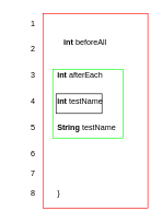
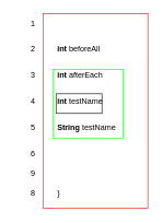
  <mxCell id="0" />
  <mxCell id="1" parent="0" />
  <mxCell id="2" value="" style="rounded=0;whiteSpace=wrap;html=1;strokeColor=#00FF00;" vertex="1" parent="1"><mxGeometry x="80" y="105" width="107.5" height="105" as="geometry" /></mxCell>
  <mxCell id="3" value="1" style="text;html=1;align=center;verticalAlign=middle;whiteSpace=wrap;rounded=0;" vertex="1" parent="1"><mxGeometry x="20" y="20" width="60" height="30" as="geometry" /></mxCell>
  <mxCell id="4" value="2" style="text;html=1;align=center;verticalAlign=middle;whiteSpace=wrap;rounded=0;" vertex="1" parent="1"><mxGeometry x="20" y="60" width="60" height="30" as="geometry" /></mxCell>
  <mxCell id="5" value="3" style="text;html=1;align=center;verticalAlign=middle;whiteSpace=wrap;rounded=0;" vertex="1" parent="1"><mxGeometry x="20" y="100" width="60" height="30" as="geometry" /></mxCell>
  <mxCell id="6" value="4" style="text;html=1;align=center;verticalAlign=middle;whiteSpace=wrap;rounded=0;" vertex="1" parent="1"><mxGeometry x="20" y="140" width="60" height="30" as="geometry" /></mxCell>
- <mxCell id="7" value="&lt;b&gt;int &lt;/b&gt;beforeAll" style="text;html=1;align=left;verticalAlign=middle;resizable=0;points=[];autosize=1;strokeColor=none;fillColor=none;" vertex="1" parent="1"><mxGeometry x="95" y="50" width="90" height="30" as="geometry" /></mxCell>
+ <mxCell id="7" value="&lt;b&gt;int &lt;/b&gt;beforeAll" style="text;html=1;align=left;verticalAlign=middle;resizable=0;points=[];autosize=1;strokeColor=none;fillColor=none;" vertex="1" parent="1"><mxGeometry x="85" y="60" width="90" height="30" as="geometry" /></mxCell>
  <mxCell id="8" value="&lt;b&gt;int &lt;/b&gt;afterEach" style="text;html=1;align=left;verticalAlign=middle;resizable=0;points=[];autosize=1;strokeColor=none;fillColor=none;" vertex="1" parent="1"><mxGeometry x="85" y="100" width="90" height="30" as="geometry" /></mxCell>
  <mxCell id="9" value="&lt;b&gt;int &lt;/b&gt;testName" style="text;html=1;align=left;verticalAlign=middle;resizable=0;points=[];autosize=1;strokeColor=none;fillColor=none;" vertex="1" parent="1"><mxGeometry x="85" y="140" width="80" height="30" as="geometry" /></mxCell>
  <mxCell id="10" value="5" style="text;html=1;align=center;verticalAlign=middle;whiteSpace=wrap;rounded=0;" vertex="1" parent="1"><mxGeometry x="20" y="180" width="60" height="30" as="geometry" /></mxCell>
  <mxCell id="11" value="" style="rounded=0;whiteSpace=wrap;html=1;strokeColor=#FF0000;fillColor=none;" vertex="1" parent="1"><mxGeometry x="65" y="20" width="160" height="297.5" as="geometry" /></mxCell>
  <mxCell id="12" value="&lt;b&gt;String &lt;/b&gt;testName" style="text;html=1;align=left;verticalAlign=middle;resizable=0;points=[];autosize=1;strokeColor=none;fillColor=none;" vertex="1" parent="1"><mxGeometry x="85" y="180" width="110" height="30" as="geometry" /></mxCell>
  <mxCell id="13" value="6" style="text;html=1;align=center;verticalAlign=middle;whiteSpace=wrap;rounded=0;" vertex="1" parent="1"><mxGeometry x="20" y="220" width="60" height="30" as="geometry" /></mxCell>
- <mxCell id="14" value="7" style="text;html=1;align=center;verticalAlign=middle;whiteSpace=wrap;rounded=0;" vertex="1" parent="1"><mxGeometry x="20" y="250" width="60" height="30" as="geometry" /></mxCell>
+ <mxCell id="14" value="9" style="text;html=1;align=center;verticalAlign=middle;whiteSpace=wrap;rounded=0;" vertex="1" parent="1"><mxGeometry x="20" y="250" width="60" height="30" as="geometry" /></mxCell>
  <mxCell id="15" value="8" style="text;html=1;align=center;verticalAlign=middle;whiteSpace=wrap;rounded=0;" vertex="1" parent="1"><mxGeometry x="20" y="280" width="60" height="30" as="geometry" /></mxCell>
  <mxCell id="16" value="}" style="text;html=1;align=left;verticalAlign=middle;resizable=0;points=[];autosize=1;strokeColor=none;fillColor=none;" vertex="1" parent="1"><mxGeometry x="85" y="280" width="30" height="30" as="geometry" /></mxCell>
  <mxCell id="17" value="" style="rounded=0;whiteSpace=wrap;html=1;fillColor=none;" vertex="1" parent="1"><mxGeometry x="85" y="142.5" width="70" height="30" as="geometry" /></mxCell>
